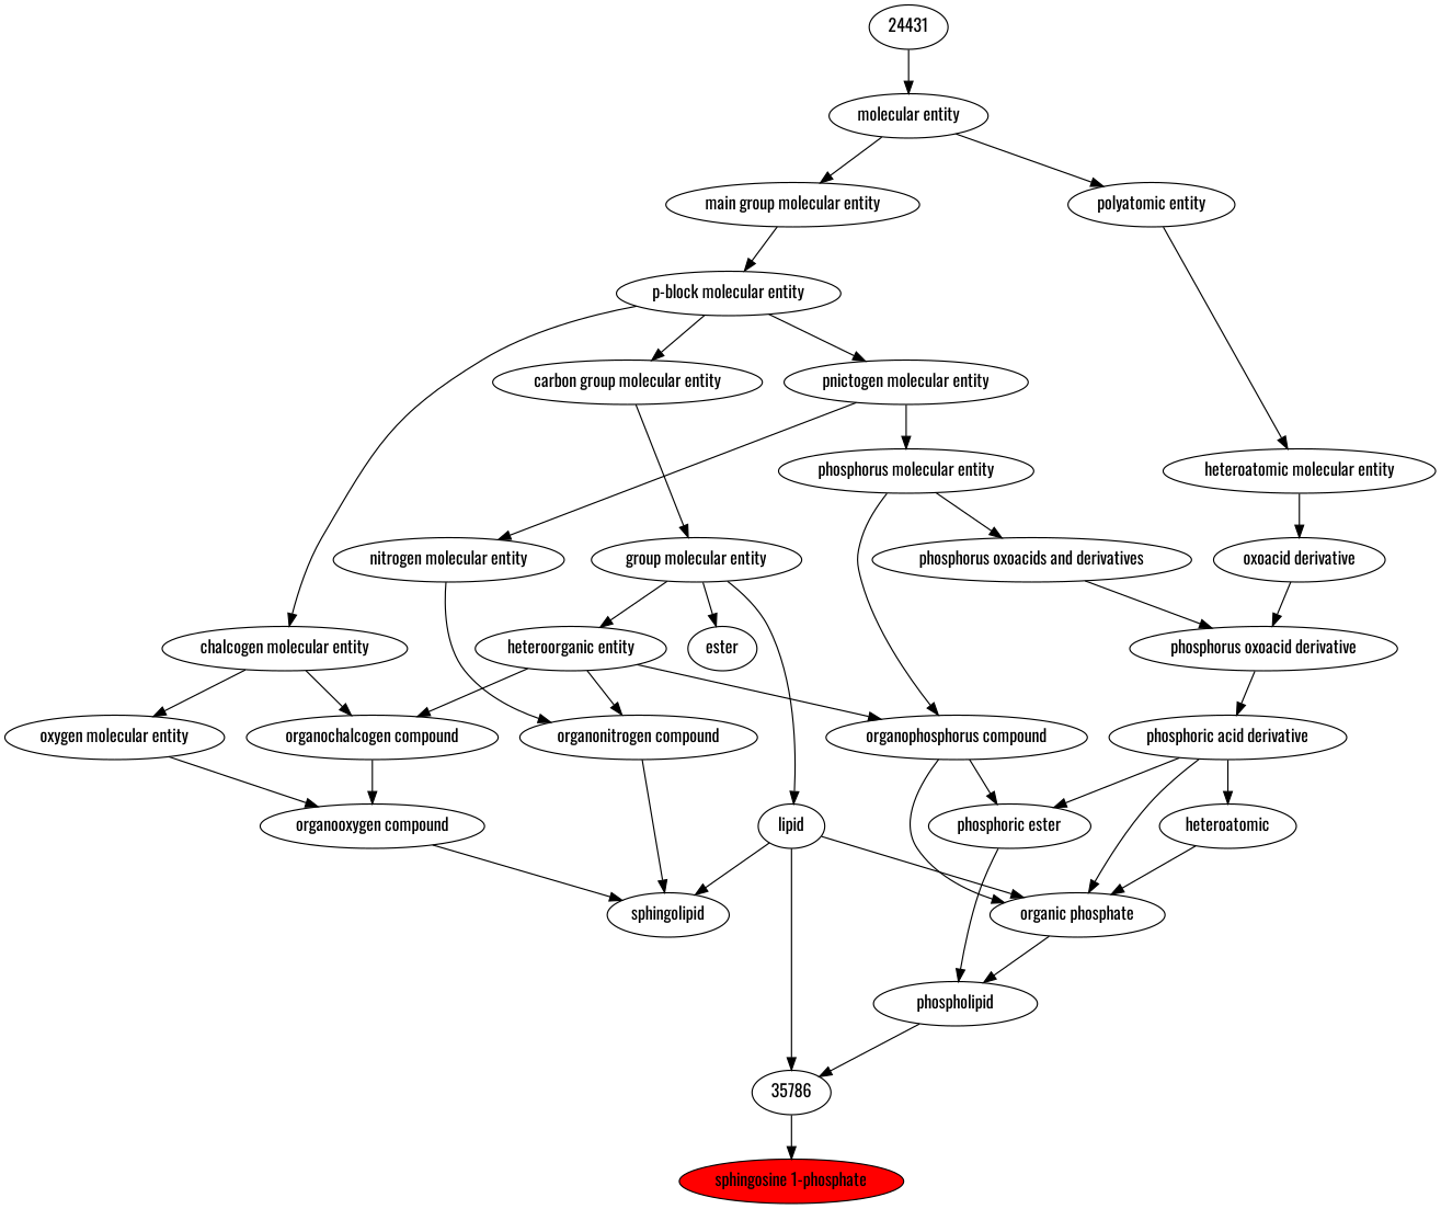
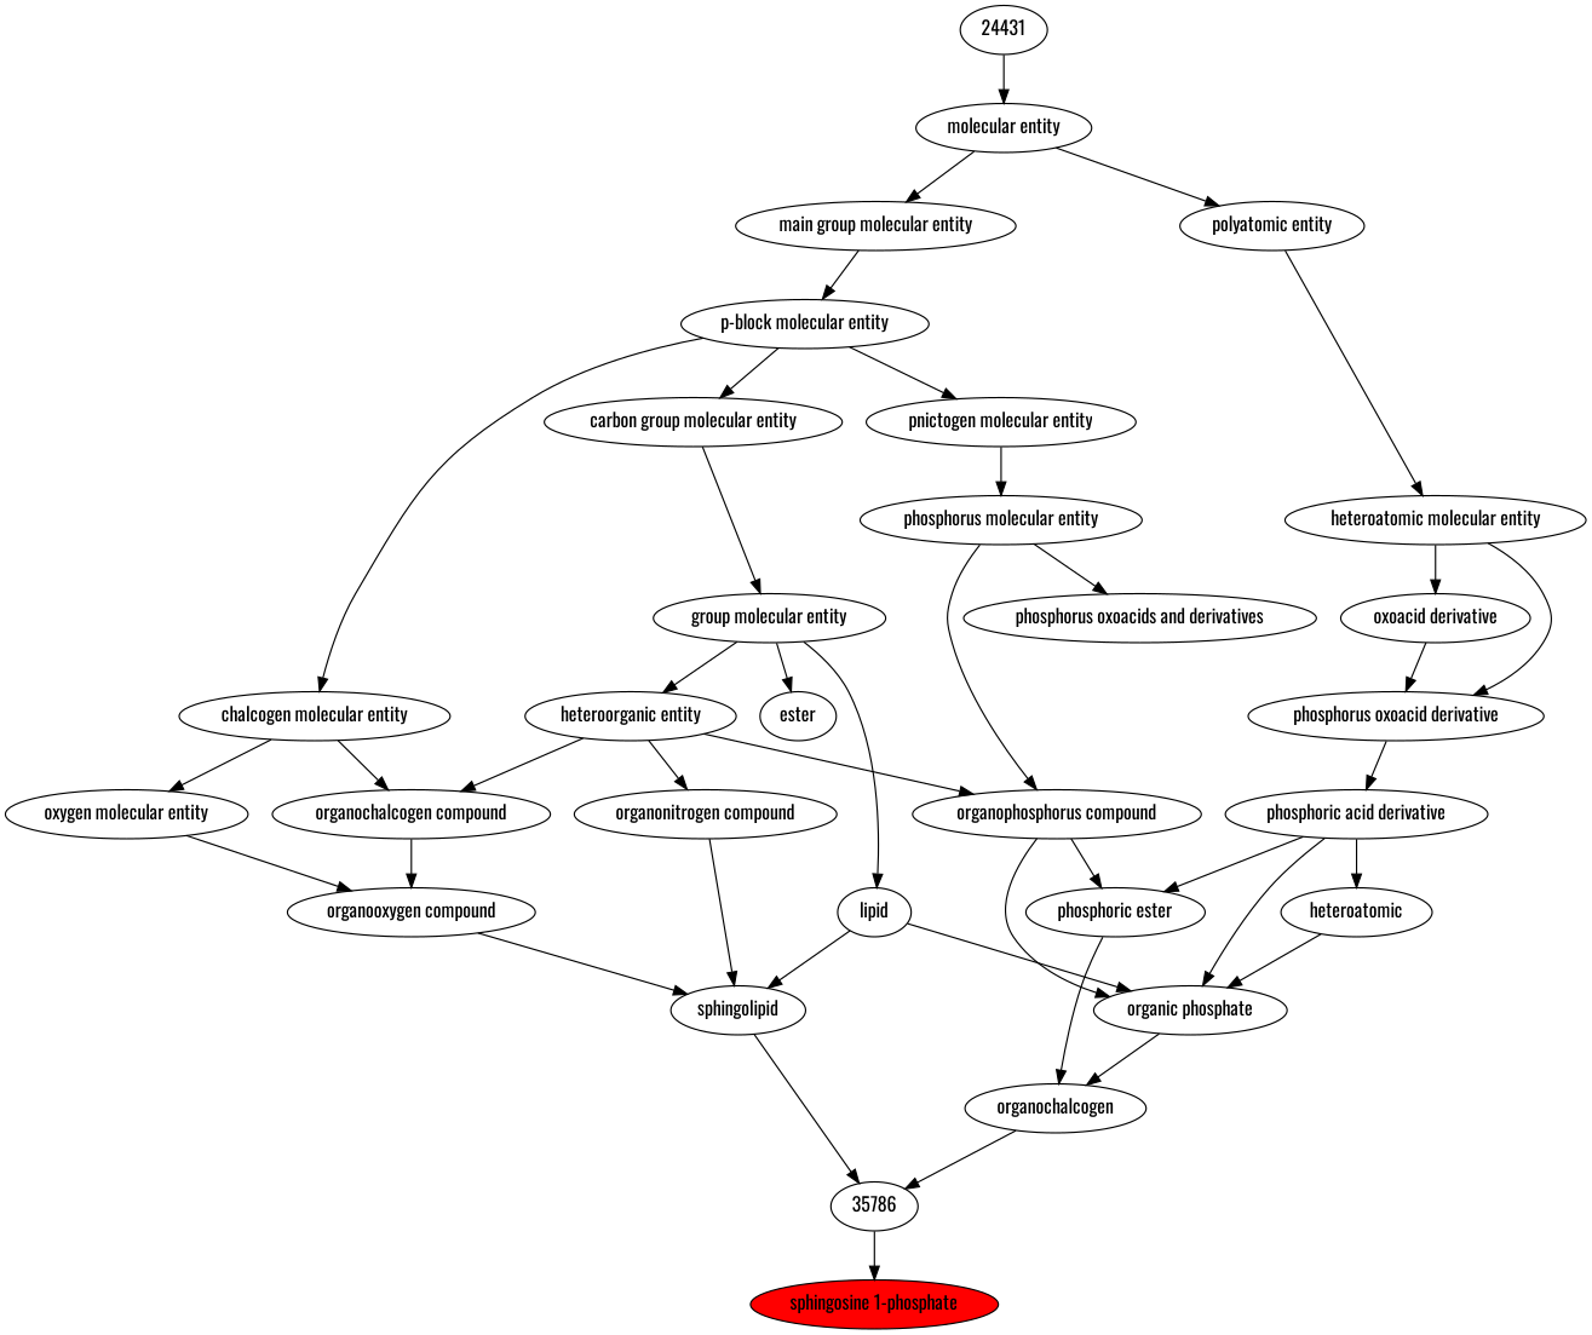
  digraph {
    fontname=Oswald
    node [fontname=Oswald]
    edge [fontname=Oswald]
    n1 [fillcolor=red label="sphingosine 1-phosphate" style=filled]
    n2 [label=35786]
-   n3 [label=phospholipid]
+   n3 [label=organochalcogen]
    n4 [label=sphingolipid]
    n5 [label="phosphoric ester"]
    n6 [label="organic phosphate"]
    n7 [label=lipid]
    n8 [label="organooxygen compound"]
    n9 [label="organonitrogen compound"]
    n10 [label="phosphoric acid derivative"]
    n11 [label=heteroatomic]
    n12 [label=ester]
    n13 [label="organophosphorus compound"]
    n14 [label="group molecular entity"]
    n15 [label="heteroorganic entity"]
    n16 [label="organochalcogen compound"]
    n17 [label="oxygen molecular entity"]
-   n18 [label="nitrogen molecular entity"]
    n19 [label="phosphorus oxoacid derivative"]
    n20 [label="phosphorus molecular entity"]
    n21 [label="phosphorus oxoacids and derivatives"]
    n22 [label="carbon group molecular entity"]
    n23 [label="chalcogen molecular entity"]
    n24 [label="pnictogen molecular entity"]
    n25 [label="oxoacid derivative"]
    n26 [label="p-block molecular entity"]
    n27 [label="heteroatomic molecular entity"]
    n28 [label="main group molecular entity"]
    n29 [label="polyatomic entity"]
    n30 [label="molecular entity"]
    n31 [label=24431]
    n2 -> n1
    n3 -> n2
-   n7 -> n2
+   n4 -> n2
    n5 -> n3
    n6 -> n3
    n7 -> n4
    n7 -> n6
    n8 -> n4
    n9 -> n4
    n10 -> n5
    n10 -> n6
    n10 -> n11
    n11 -> n6
    n13 -> n5
    n13 -> n6
    n14 -> n7
    n14 -> n12
    n14 -> n15
    n15 -> n9
    n15 -> n13
    n15 -> n16
    n16 -> n8
    n17 -> n8
-   n18 -> n9
    n19 -> n10
    n20 -> n13
    n20 -> n21
-   n21 -> n19
+   n27 -> n19
    n22 -> n14
    n23 -> n16
    n23 -> n17
-   n24 -> n18
    n24 -> n20
    n25 -> n19
    n26 -> n22
    n26 -> n23
    n26 -> n24
    n27 -> n25
    n28 -> n26
    n29 -> n27
    n30 -> n28
    n30 -> n29
    n31 -> n30
  }
